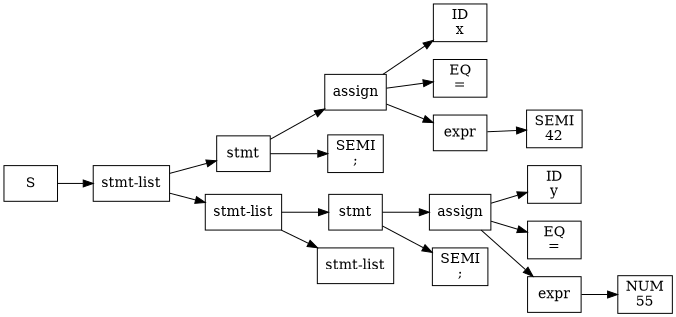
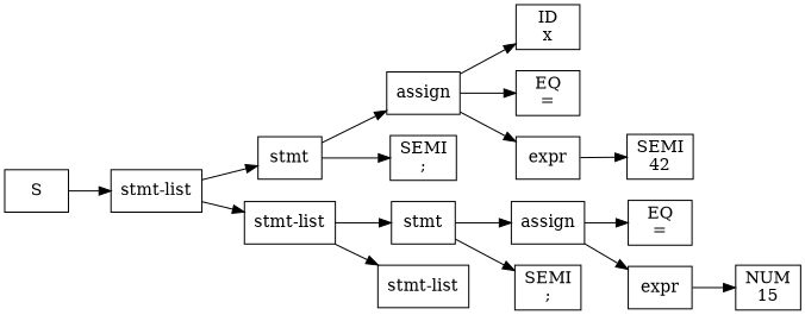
  digraph {
    rankdir=LR
    node [shape=rectangle]
    n1 [label=S]
    n2 [label="stmt-list"]
    n3 [label=stmt]
    n4 [label="stmt-list"]
    n5 [label=assign]
    n6 [label="SEMI\n;"]
    n7 [label=stmt]
    n8 [label="stmt-list"]
    n9 [label="ID\nx"]
    n10 [label="EQ\n="]
    n11 [label=expr]
    n12 [label="SEMI\n42"]
    n13 [label=assign]
    n14 [label="SEMI\n;"]
-   n15 [label="ID\ny"]
    n16 [label="EQ\n="]
    n17 [label=expr]
-   n18 [label="NUM\n55"]
+   n18 [label="NUM\n15"]
    n1 -> n2
    n2 -> n3
    n2 -> n4
    n3 -> n5
    n3 -> n6
    n4 -> n7
    n4 -> n8
    n5 -> n9
    n5 -> n10
    n5 -> n11
    n7 -> n13
    n7 -> n14
    n11 -> n12
-   n13 -> n15
    n13 -> n16
    n13 -> n17
    n17 -> n18
  }
